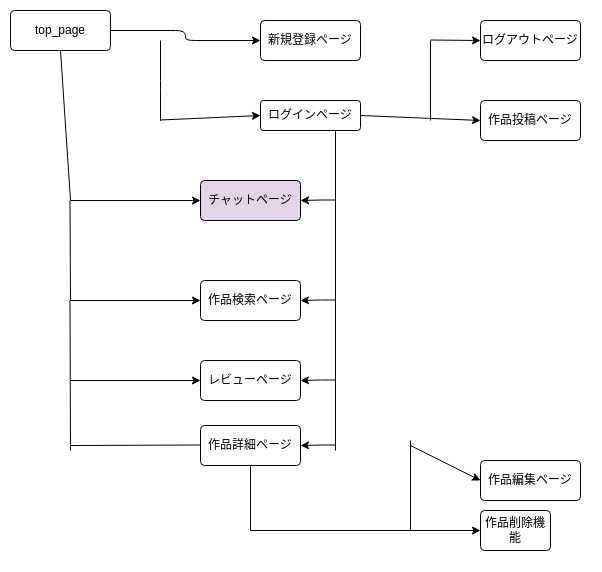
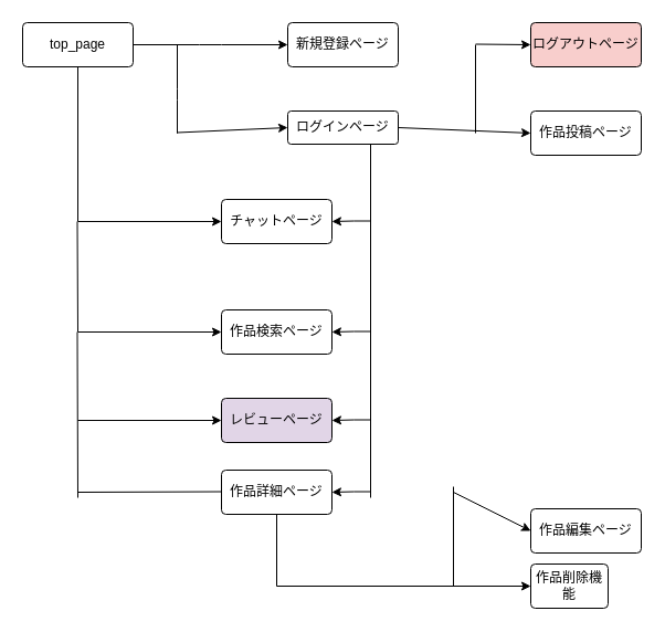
  <mxCell id="0" />
  <mxCell id="1" parent="0" />
  <mxCell id="2" style="html=1;exitX=1;exitY=0.5;exitDx=0;exitDy=0;edgeStyle=elbowEdgeStyle;" edge="1" parent="1" source="4"><mxGeometry relative="1" as="geometry"><mxPoint x="260" y="40" as="targetPoint" /></mxGeometry></mxCell>
  <mxCell id="3" style="edgeStyle=none;html=1;exitX=0.5;exitY=1;exitDx=0;exitDy=0;endArrow=none;endFill=0;" edge="1" parent="1" source="4"><mxGeometry relative="1" as="geometry"><mxPoint x="70" y="200" as="targetPoint" /></mxGeometry></mxCell>
- <mxCell id="4" value="top_page" style="rounded=1;arcSize=10;whiteSpace=wrap;html=1;align=center;" vertex="1" parent="1"><mxGeometry x="10" y="10" width="100" height="40" as="geometry" /></mxCell>
+ <mxCell id="4" value="top_page" style="rounded=1;arcSize=10;whiteSpace=wrap;html=1;align=center;" vertex="1" parent="1"><mxGeometry x="20" y="20" width="100" height="40" as="geometry" /></mxCell>
  <mxCell id="5" value="新規登録ページ" style="rounded=1;arcSize=10;whiteSpace=wrap;html=1;align=center;" vertex="1" parent="1"><mxGeometry x="260" y="20" width="100" height="40" as="geometry" /></mxCell>
  <mxCell id="6" value="" style="endArrow=none;html=1;rounded=0;" edge="1" parent="1"><mxGeometry relative="1" as="geometry"><mxPoint x="160" y="40" as="sourcePoint" /><mxPoint x="160" y="110" as="targetPoint" /><Array as="points"><mxPoint x="160" y="80" /><mxPoint x="160" y="90" /><mxPoint x="160" y="120" /></Array></mxGeometry></mxCell>
  <mxCell id="7" value="" style="endArrow=classic;html=1;rounded=0;endFill=1;entryX=0;entryY=0.5;entryDx=0;entryDy=0;" edge="1" parent="1" target="10"><mxGeometry relative="1" as="geometry"><mxPoint x="160" y="119.5" as="sourcePoint" /><mxPoint x="250" y="119.5" as="targetPoint" /></mxGeometry></mxCell>
  <mxCell id="8" style="edgeStyle=none;html=1;exitX=1;exitY=0.5;exitDx=0;exitDy=0;endArrow=classic;endFill=1;" edge="1" parent="1" source="10"><mxGeometry relative="1" as="geometry"><mxPoint x="480" y="120" as="targetPoint" /></mxGeometry></mxCell>
  <mxCell id="9" style="edgeStyle=none;html=1;exitX=0.75;exitY=1;exitDx=0;exitDy=0;endArrow=none;endFill=0;" edge="1" parent="1" source="10"><mxGeometry relative="1" as="geometry"><mxPoint x="335" y="450" as="targetPoint" /></mxGeometry></mxCell>
  <mxCell id="10" value="ログインページ" style="rounded=1;arcSize=10;whiteSpace=wrap;html=1;align=center;" vertex="1" parent="1"><mxGeometry x="260" y="100" width="100" height="30" as="geometry" /></mxCell>
  <mxCell id="11" value="" style="endArrow=classic;html=1;rounded=0;endFill=1;" edge="1" parent="1"><mxGeometry relative="1" as="geometry"><mxPoint x="70" y="200" as="sourcePoint" /><mxPoint x="200" y="200" as="targetPoint" /></mxGeometry></mxCell>
- <mxCell id="12" value="チャットページ" style="rounded=1;arcSize=10;whiteSpace=wrap;html=1;align=center;fillColor=#e1d5e7;" vertex="1" parent="1"><mxGeometry x="200" y="180" width="100" height="40" as="geometry" /></mxCell>
+ <mxCell id="12" value="チャットページ" style="rounded=1;arcSize=10;whiteSpace=wrap;html=1;align=center;" vertex="1" parent="1"><mxGeometry x="200" y="180" width="100" height="40" as="geometry" /></mxCell>
  <mxCell id="13" value="作品投稿ページ" style="rounded=1;arcSize=10;whiteSpace=wrap;html=1;align=center;" vertex="1" parent="1"><mxGeometry x="480" y="100" width="100" height="40" as="geometry" /></mxCell>
  <mxCell id="14" value="" style="endArrow=none;html=1;rounded=0;" edge="1" parent="1"><mxGeometry relative="1" as="geometry"><mxPoint x="69.5" y="200" as="sourcePoint" /><mxPoint x="70" y="300" as="targetPoint" /></mxGeometry></mxCell>
  <mxCell id="15" value="" style="endArrow=classic;html=1;rounded=0;endFill=1;" edge="1" parent="1"><mxGeometry relative="1" as="geometry"><mxPoint x="70" y="300" as="sourcePoint" /><mxPoint x="200" y="300" as="targetPoint" /></mxGeometry></mxCell>
  <mxCell id="16" value="作品検索ページ" style="rounded=1;arcSize=10;whiteSpace=wrap;html=1;align=center;" vertex="1" parent="1"><mxGeometry x="200" y="280" width="100" height="40" as="geometry" /></mxCell>
  <mxCell id="17" value="" style="endArrow=none;html=1;rounded=0;startArrow=classic;startFill=1;exitX=1;exitY=0.5;exitDx=0;exitDy=0;" edge="1" parent="1" source="12"><mxGeometry relative="1" as="geometry"><mxPoint x="310" y="199.5" as="sourcePoint" /><mxPoint x="335" y="199.5" as="targetPoint" /><Array as="points"><mxPoint x="320" y="199.5" /></Array></mxGeometry></mxCell>
  <mxCell id="18" value="" style="endArrow=none;html=1;rounded=0;" edge="1" parent="1"><mxGeometry relative="1" as="geometry"><mxPoint x="69.5" y="300" as="sourcePoint" /><mxPoint x="70" y="450" as="targetPoint" /></mxGeometry></mxCell>
  <mxCell id="19" value="" style="endArrow=classic;html=1;rounded=0;endFill=1;" edge="1" parent="1"><mxGeometry relative="1" as="geometry"><mxPoint x="70" y="380" as="sourcePoint" /><mxPoint x="200" y="380" as="targetPoint" /></mxGeometry></mxCell>
- <mxCell id="20" value="レビューページ" style="rounded=1;arcSize=10;whiteSpace=wrap;html=1;align=center;" vertex="1" parent="1"><mxGeometry x="200" y="360" width="100" height="40" as="geometry" /></mxCell>
+ <mxCell id="20" value="レビューページ" style="rounded=1;arcSize=10;whiteSpace=wrap;html=1;align=center;fillColor=#e1d5e7;" vertex="1" parent="1"><mxGeometry x="200" y="360" width="100" height="40" as="geometry" /></mxCell>
  <mxCell id="21" style="edgeStyle=none;html=1;exitX=0.5;exitY=1;exitDx=0;exitDy=0;startArrow=none;startFill=0;endArrow=none;endFill=0;" edge="1" parent="1" source="22"><mxGeometry relative="1" as="geometry"><mxPoint x="250" y="530" as="targetPoint" /></mxGeometry></mxCell>
  <mxCell id="22" value="作品詳細ページ" style="rounded=1;arcSize=10;whiteSpace=wrap;html=1;align=center;" vertex="1" parent="1"><mxGeometry x="200" y="425" width="100" height="40" as="geometry" /></mxCell>
  <mxCell id="23" value="" style="endArrow=none;html=1;rounded=0;" edge="1" parent="1"><mxGeometry relative="1" as="geometry"><mxPoint x="70" y="445" as="sourcePoint" /><mxPoint x="200" y="444.5" as="targetPoint" /></mxGeometry></mxCell>
  <mxCell id="24" value="" style="endArrow=none;html=1;rounded=0;startArrow=classic;startFill=1;exitX=1;exitY=0.5;exitDx=0;exitDy=0;" edge="1" parent="1"><mxGeometry relative="1" as="geometry"><mxPoint x="300" y="380" as="sourcePoint" /><mxPoint x="335" y="379.5" as="targetPoint" /><Array as="points"><mxPoint x="320" y="379.5" /></Array></mxGeometry></mxCell>
  <mxCell id="25" value="" style="endArrow=none;html=1;rounded=0;startArrow=classic;startFill=1;exitX=1;exitY=0.5;exitDx=0;exitDy=0;" edge="1" parent="1"><mxGeometry relative="1" as="geometry"><mxPoint x="300" y="445" as="sourcePoint" /><mxPoint x="335" y="444.5" as="targetPoint" /><Array as="points"><mxPoint x="320" y="444.5" /></Array></mxGeometry></mxCell>
  <mxCell id="26" value="" style="endArrow=none;html=1;rounded=0;startArrow=classic;startFill=1;exitX=1;exitY=0.5;exitDx=0;exitDy=0;" edge="1" parent="1"><mxGeometry relative="1" as="geometry"><mxPoint x="300" y="300" as="sourcePoint" /><mxPoint x="335" y="299.5" as="targetPoint" /><Array as="points"><mxPoint x="320" y="299.5" /></Array></mxGeometry></mxCell>
  <mxCell id="27" value="" style="endArrow=none;html=1;rounded=0;" edge="1" parent="1"><mxGeometry relative="1" as="geometry"><mxPoint x="430" y="120" as="sourcePoint" /><mxPoint x="430" y="40" as="targetPoint" /></mxGeometry></mxCell>
  <mxCell id="28" value="" style="endArrow=classic;html=1;rounded=0;endFill=1;" edge="1" parent="1"><mxGeometry relative="1" as="geometry"><mxPoint x="430" y="39.5" as="sourcePoint" /><mxPoint x="480" y="40" as="targetPoint" /></mxGeometry></mxCell>
- <mxCell id="29" value="ログアウトページ" style="rounded=1;arcSize=10;whiteSpace=wrap;html=1;align=center;" vertex="1" parent="1"><mxGeometry x="480" y="20" width="100" height="40" as="geometry" /></mxCell>
+ <mxCell id="29" value="ログアウトページ" style="rounded=1;arcSize=10;whiteSpace=wrap;html=1;align=center;fillColor=#f8cecc;" vertex="1" parent="1"><mxGeometry x="480" y="20" width="100" height="40" as="geometry" /></mxCell>
  <mxCell id="30" value="" style="endArrow=classic;html=1;rounded=0;entryX=0;entryY=0.5;entryDx=0;entryDy=0;endFill=1;" edge="1" parent="1" target="31"><mxGeometry relative="1" as="geometry"><mxPoint x="250" y="530" as="sourcePoint" /><mxPoint x="410" y="530" as="targetPoint" /></mxGeometry></mxCell>
  <mxCell id="31" value="作品削除機能" style="rounded=1;arcSize=10;whiteSpace=wrap;html=1;align=center;" vertex="1" parent="1"><mxGeometry x="480" y="510" width="70" height="40" as="geometry" /></mxCell>
  <mxCell id="32" value="作品編集ページ" style="rounded=1;arcSize=10;whiteSpace=wrap;html=1;align=center;" vertex="1" parent="1"><mxGeometry x="480" y="460" width="100" height="40" as="geometry" /></mxCell>
  <mxCell id="33" value="" style="endArrow=none;html=1;rounded=0;" edge="1" parent="1"><mxGeometry relative="1" as="geometry"><mxPoint x="410" y="530" as="sourcePoint" /><mxPoint x="410" y="440" as="targetPoint" /></mxGeometry></mxCell>
  <mxCell id="34" value="" style="endArrow=classic;html=1;rounded=0;entryX=0;entryY=0.5;entryDx=0;entryDy=0;endFill=1;" edge="1" parent="1" target="32"><mxGeometry relative="1" as="geometry"><mxPoint x="410" y="445" as="sourcePoint" /><mxPoint x="490" y="444.5" as="targetPoint" /></mxGeometry></mxCell>
